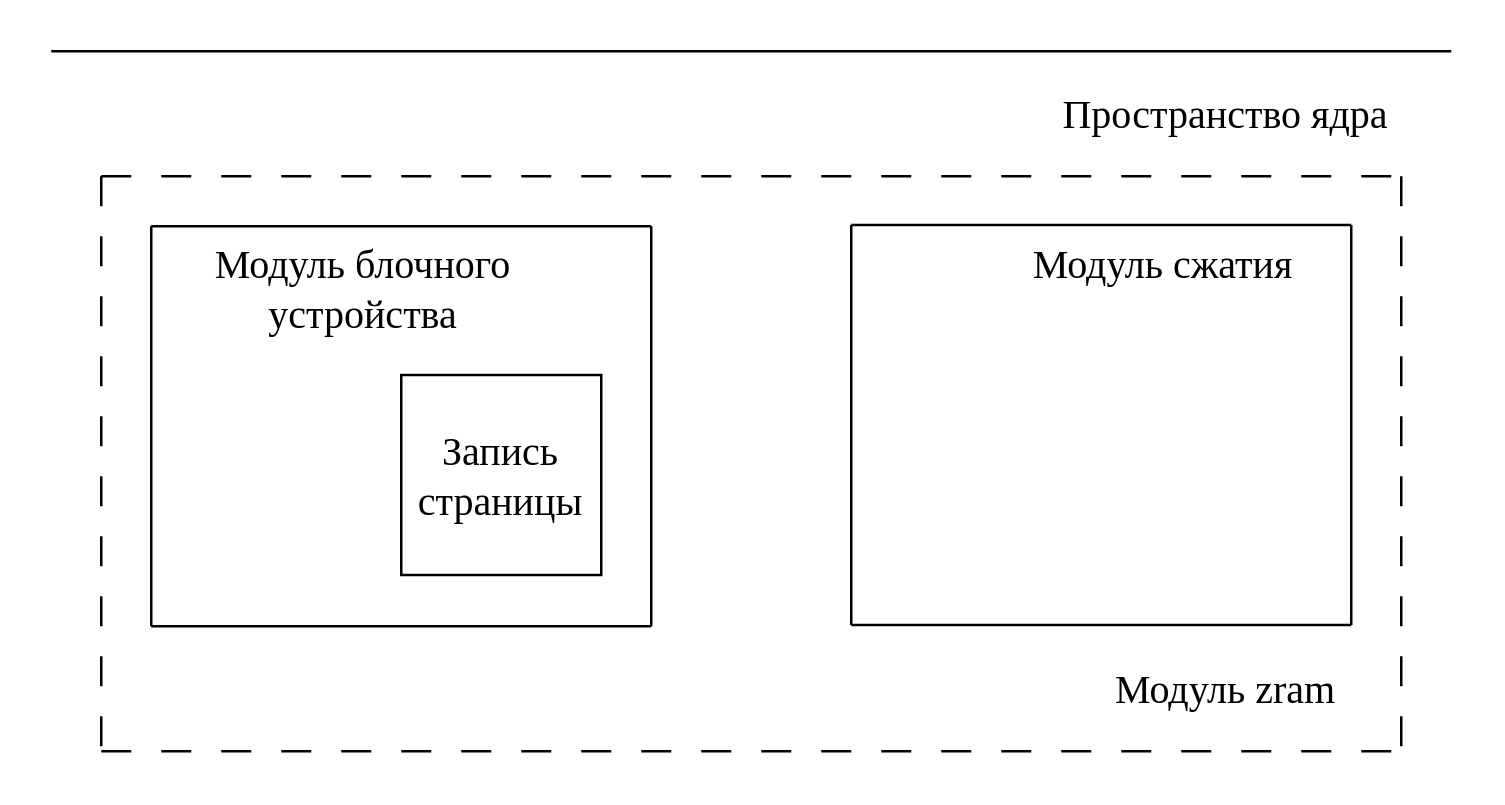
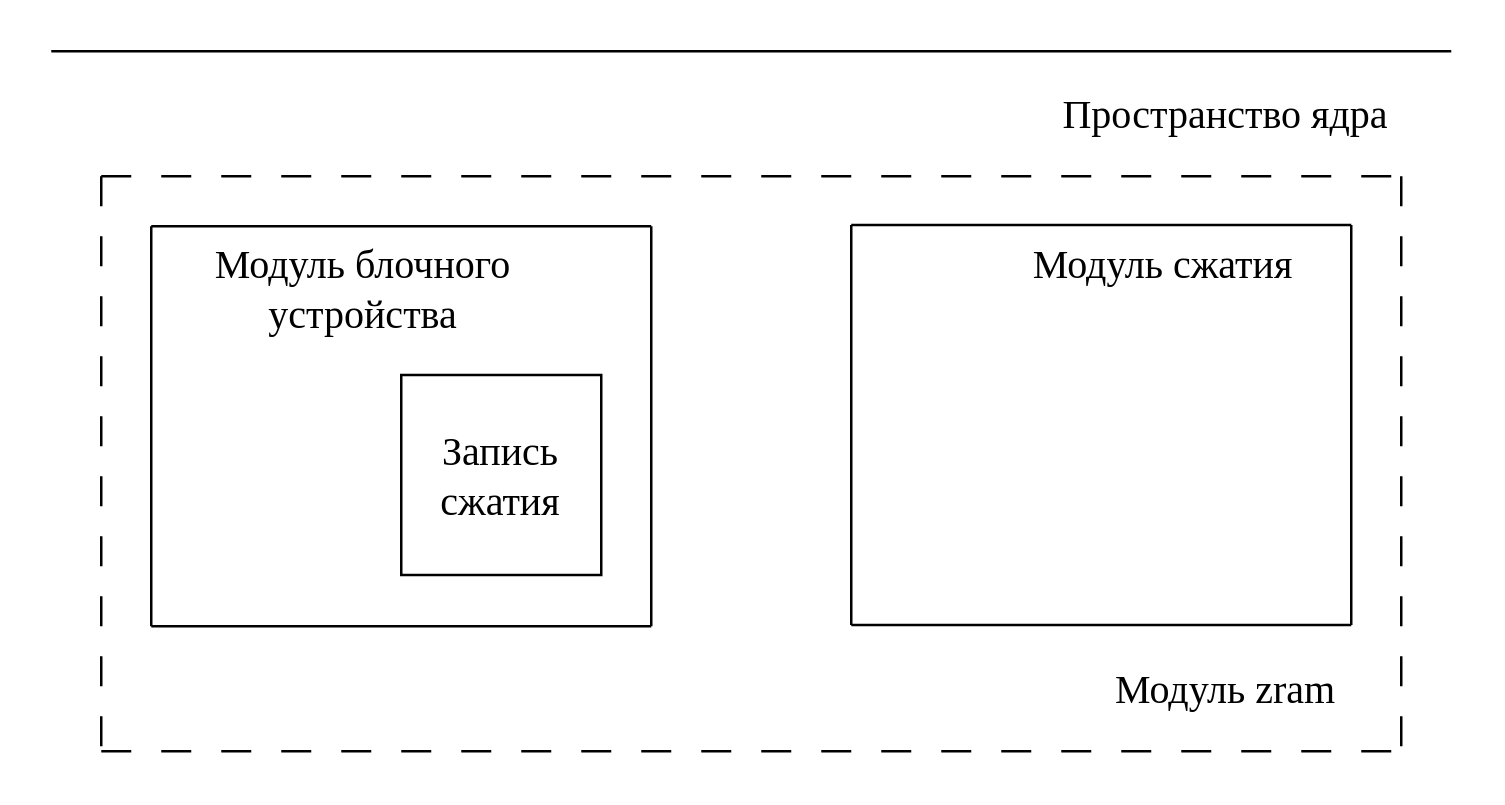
  <mxCell id="0" />
  <mxCell id="1" parent="0" />
  <mxCell id="2" value="" style="endArrow=none;html=1;rounded=0;" parent="1" edge="1"><mxGeometry width="50" height="50" relative="1" as="geometry"><mxPoint x="20" y="20" as="sourcePoint" /><mxPoint x="580" y="20" as="targetPoint" /></mxGeometry></mxCell>
  <mxCell id="3" value="Пространство ядра" style="text;html=1;strokeColor=none;fillColor=none;align=center;verticalAlign=middle;whiteSpace=wrap;rounded=0;fontFamily=Times New Roman;fontSize=16;" parent="1" vertex="1"><mxGeometry x="420" y="30" width="140" height="30" as="geometry" /></mxCell>
  <mxCell id="4" value="" style="endArrow=none;dashed=1;html=1;rounded=0;endSize=6;strokeWidth=1;dashPattern=12 12;" parent="1" edge="1"><mxGeometry width="50" height="50" relative="1" as="geometry"><mxPoint x="40" y="300" as="sourcePoint" /><mxPoint x="560" y="300" as="targetPoint" /></mxGeometry></mxCell>
  <mxCell id="5" value="Модуль zram" style="text;html=1;strokeColor=none;fillColor=none;align=center;verticalAlign=middle;whiteSpace=wrap;rounded=0;fontFamily=Times New Roman;fontSize=16;" parent="1" vertex="1"><mxGeometry x="440" y="260" width="100" height="30" as="geometry" /></mxCell>
  <mxCell id="6" value="" style="endArrow=none;dashed=1;html=1;rounded=0;endSize=6;strokeWidth=1;dashPattern=12 12;" parent="1" edge="1"><mxGeometry width="50" height="50" relative="1" as="geometry"><mxPoint x="40" y="70" as="sourcePoint" /><mxPoint x="40" y="300" as="targetPoint" /></mxGeometry></mxCell>
  <mxCell id="7" value="" style="endArrow=none;dashed=1;html=1;rounded=0;endSize=6;strokeWidth=1;dashPattern=12 12;" parent="1" edge="1"><mxGeometry width="50" height="50" relative="1" as="geometry"><mxPoint x="560" y="70" as="sourcePoint" /><mxPoint x="560" y="300" as="targetPoint" /></mxGeometry></mxCell>
  <mxCell id="8" value="Модуль сжатия" style="text;html=1;strokeColor=none;fillColor=none;align=center;verticalAlign=middle;whiteSpace=wrap;rounded=0;fontFamily=Times New Roman;fontSize=16;" vertex="1" parent="1"><mxGeometry x="410" y="90" width="110" height="30" as="geometry" /></mxCell>
  <mxCell id="9" value="" style="endArrow=none;html=1;rounded=0;" edge="1" parent="1"><mxGeometry width="50" height="50" relative="1" as="geometry"><mxPoint x="340" y="249.5" as="sourcePoint" /><mxPoint x="340" y="89.5" as="targetPoint" /></mxGeometry></mxCell>
  <mxCell id="10" value="" style="endArrow=none;html=1;rounded=0;" edge="1" parent="1"><mxGeometry width="50" height="50" relative="1" as="geometry"><mxPoint x="540" y="89.5" as="sourcePoint" /><mxPoint x="340" y="89.5" as="targetPoint" /></mxGeometry></mxCell>
  <mxCell id="11" value="" style="endArrow=none;html=1;rounded=0;" edge="1" parent="1"><mxGeometry width="50" height="50" relative="1" as="geometry"><mxPoint x="540" y="249.5" as="sourcePoint" /><mxPoint x="340" y="249.5" as="targetPoint" /></mxGeometry></mxCell>
  <mxCell id="12" value="" style="endArrow=none;html=1;rounded=0;" edge="1" parent="1"><mxGeometry width="50" height="50" relative="1" as="geometry"><mxPoint x="540" y="249.5" as="sourcePoint" /><mxPoint x="540" y="89.5" as="targetPoint" /></mxGeometry></mxCell>
- <mxCell id="13" value="Запись страницы" style="rounded=0;whiteSpace=wrap;html=1;fontFamily=Times New Roman;fontSize=16;" vertex="1" parent="1"><mxGeometry x="160" y="149.5" width="80" height="80" as="geometry" /></mxCell>
+ <mxCell id="13" value="Запись сжатия" style="rounded=0;whiteSpace=wrap;html=1;fontFamily=Times New Roman;fontSize=16;" vertex="1" parent="1"><mxGeometry x="160" y="149.5" width="80" height="80" as="geometry" /></mxCell>
  <mxCell id="14" value="Модуль блочного устройства" style="text;html=1;strokeColor=none;fillColor=none;align=center;verticalAlign=middle;whiteSpace=wrap;rounded=0;fontFamily=Times New Roman;fontSize=16;" vertex="1" parent="1"><mxGeometry x="60" y="99.5" width="170" height="30" as="geometry" /></mxCell>
  <mxCell id="15" value="" style="endArrow=none;html=1;rounded=0;" edge="1" parent="1"><mxGeometry width="50" height="50" relative="1" as="geometry"><mxPoint x="60" y="250" as="sourcePoint" /><mxPoint x="60" y="90" as="targetPoint" /></mxGeometry></mxCell>
  <mxCell id="16" value="" style="endArrow=none;html=1;rounded=0;" edge="1" parent="1"><mxGeometry width="50" height="50" relative="1" as="geometry"><mxPoint x="260" y="90" as="sourcePoint" /><mxPoint x="60" y="90" as="targetPoint" /></mxGeometry></mxCell>
  <mxCell id="17" value="" style="endArrow=none;html=1;rounded=0;" edge="1" parent="1"><mxGeometry width="50" height="50" relative="1" as="geometry"><mxPoint x="260" y="250" as="sourcePoint" /><mxPoint x="60" y="250" as="targetPoint" /></mxGeometry></mxCell>
  <mxCell id="18" value="" style="endArrow=none;html=1;rounded=0;" edge="1" parent="1"><mxGeometry width="50" height="50" relative="1" as="geometry"><mxPoint x="260" y="250" as="sourcePoint" /><mxPoint x="260" y="90" as="targetPoint" /></mxGeometry></mxCell>
  <mxCell id="19" value="" style="endArrow=none;dashed=1;html=1;rounded=0;endSize=6;strokeWidth=1;dashPattern=12 12;" edge="1" parent="1"><mxGeometry width="50" height="50" relative="1" as="geometry"><mxPoint x="40" y="70" as="sourcePoint" /><mxPoint x="560" y="70" as="targetPoint" /></mxGeometry></mxCell>
